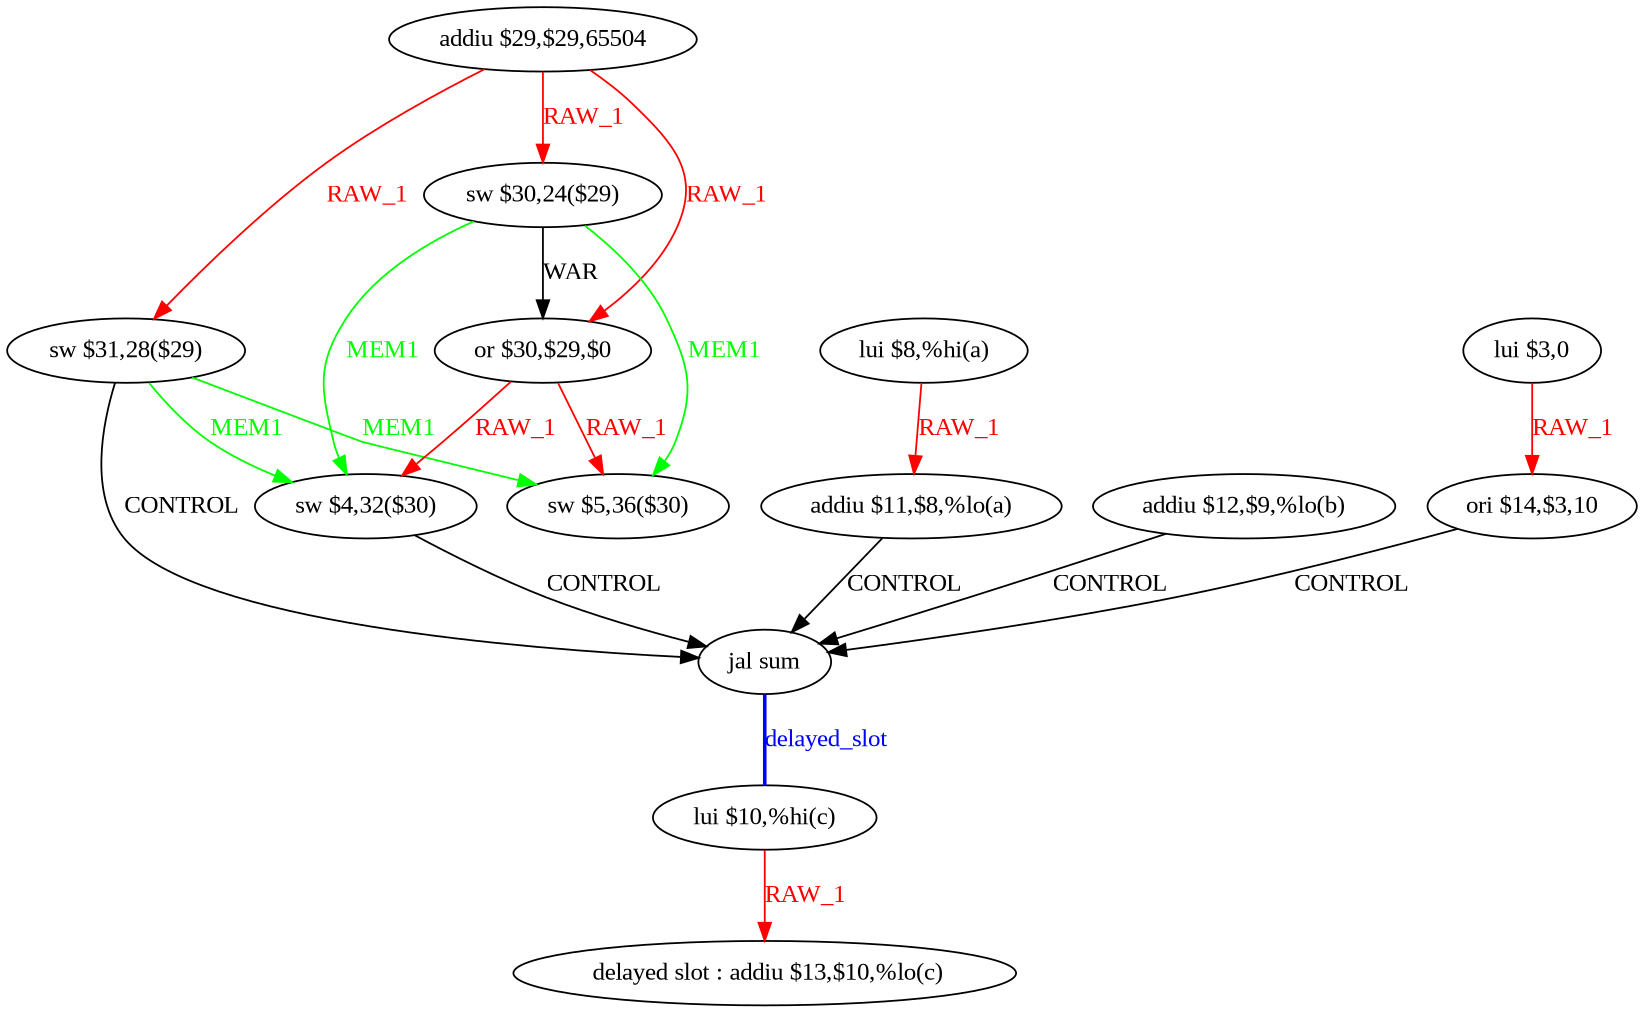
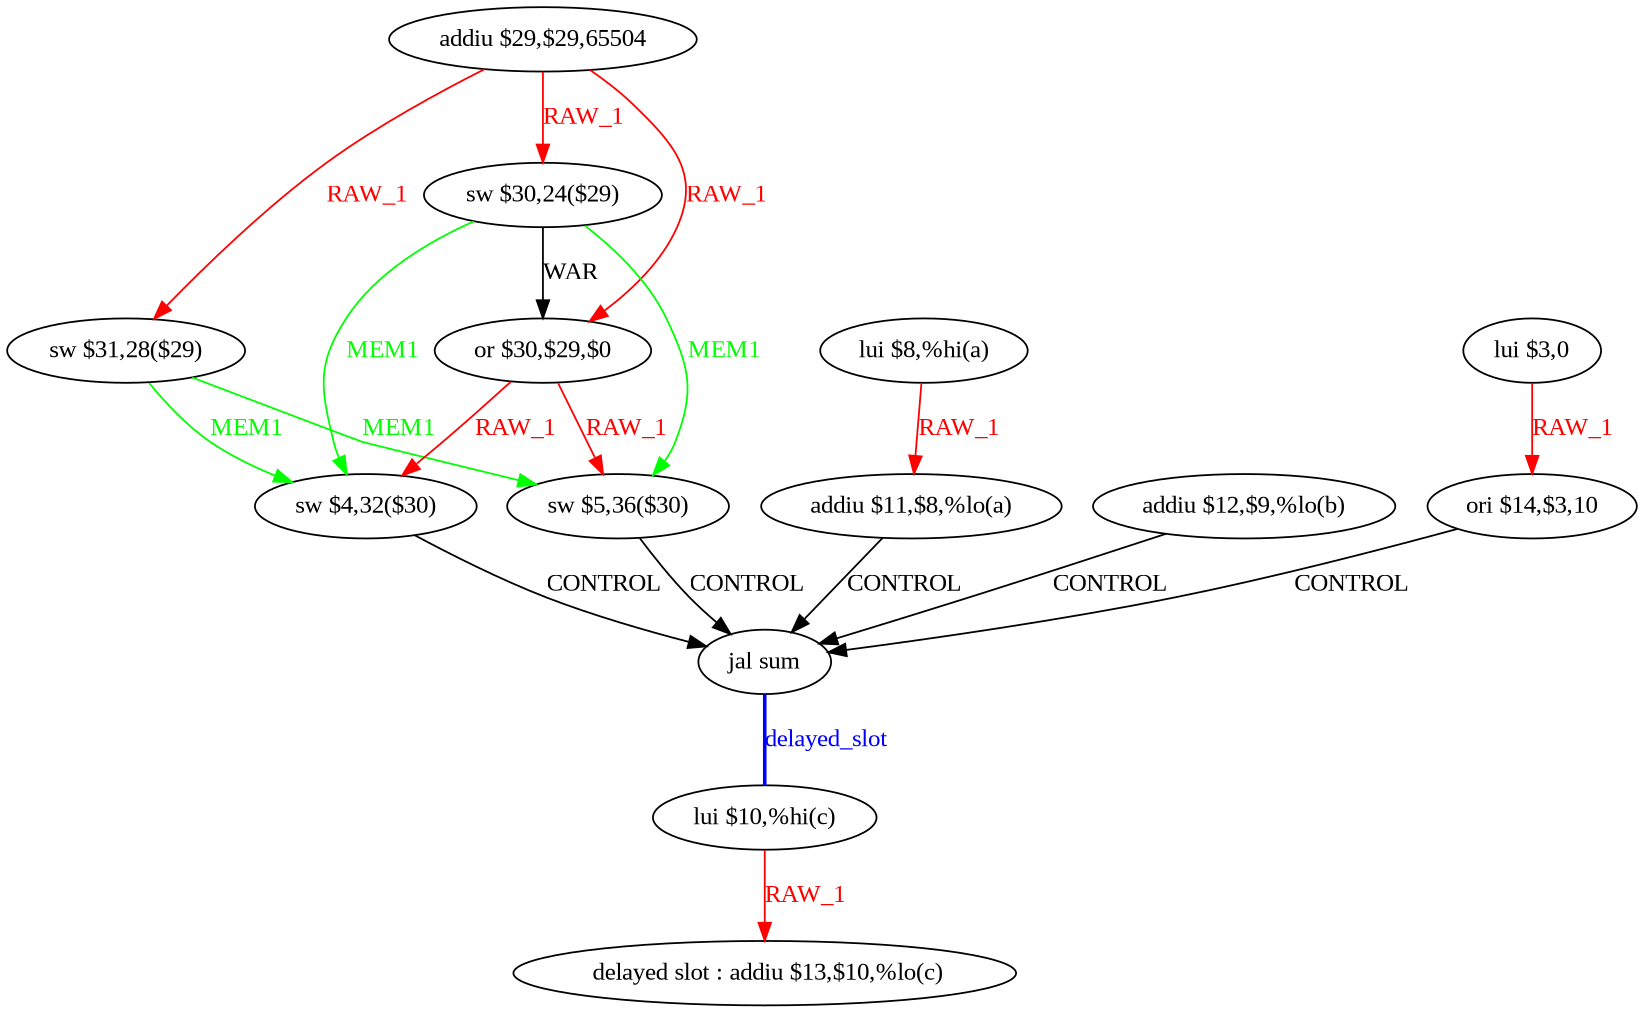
  digraph {
    fontname="Liberation Serif"
    node [fontname="Liberation Serif" shape=ellipse]
    edge [color=red fontcolor=red fontname="Liberation Serif"]
    n1 [label=" delayed slot : addiu $13,$10,%lo(c)"]
    n2 [label="jal sum"]
    n3 [label="lui $10,%hi(c)"]
    n4 [label="addiu $29,$29,65504"]
    n5 [label="sw $30,24($29)"]
    n6 [label="sw $31,28($29)"]
    n7 [label="or $30,$29,$0"]
    n8 [label="sw $4,32($30)"]
    n9 [label="sw $5,36($30)"]
    n10 [label="lui $8,%hi(a)"]
    n11 [label="addiu $11,$8,%lo(a)"]
    n12 [label="addiu $12,$9,%lo(b)"]
    n13 [label="lui $3,0"]
    n14 [label="ori $14,$3,10"]
    n2 -> n3 [color=blue dir=none fontcolor=blue label=delayed_slot style=bold]
    n3 -> n1 [label=RAW_1]
    n4 -> n5 [label=RAW_1]
    n4 -> n6 [label=RAW_1]
    n4 -> n7 [label=RAW_1]
    n5 -> n7 [label=WAR color="" fontcolor=""]
    n5 -> n8 [color=green fontcolor=green label=MEM1]
    n5 -> n9 [color=green fontcolor=green label=MEM1]
    n6 -> n8 [color=green fontcolor=green label=MEM1]
    n6 -> n9 [color=green fontcolor=green label=MEM1]
    n7 -> n8 [label=RAW_1]
    n7 -> n9 [label=RAW_1]
    n8 -> n2 [label=CONTROL color="" fontcolor=""]
-   n6 -> n2 [label=CONTROL color="" fontcolor=""]
+   n9 -> n2 [label=CONTROL color="" fontcolor=""]
    n10 -> n11 [label=RAW_1]
    n11 -> n2 [label=CONTROL color="" fontcolor=""]
    n12 -> n2 [label=CONTROL color="" fontcolor=""]
    n13 -> n14 [label=RAW_1]
    n14 -> n2 [label=CONTROL color="" fontcolor=""]
  }
